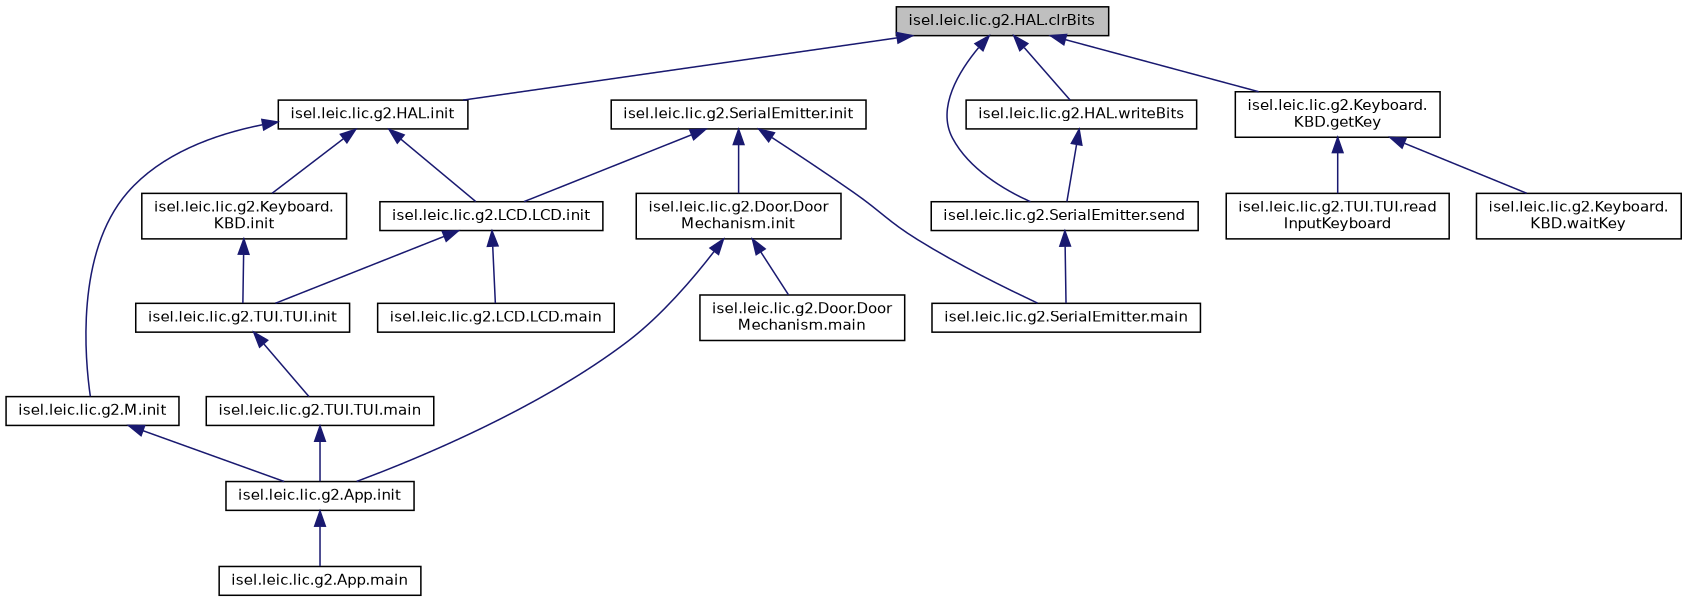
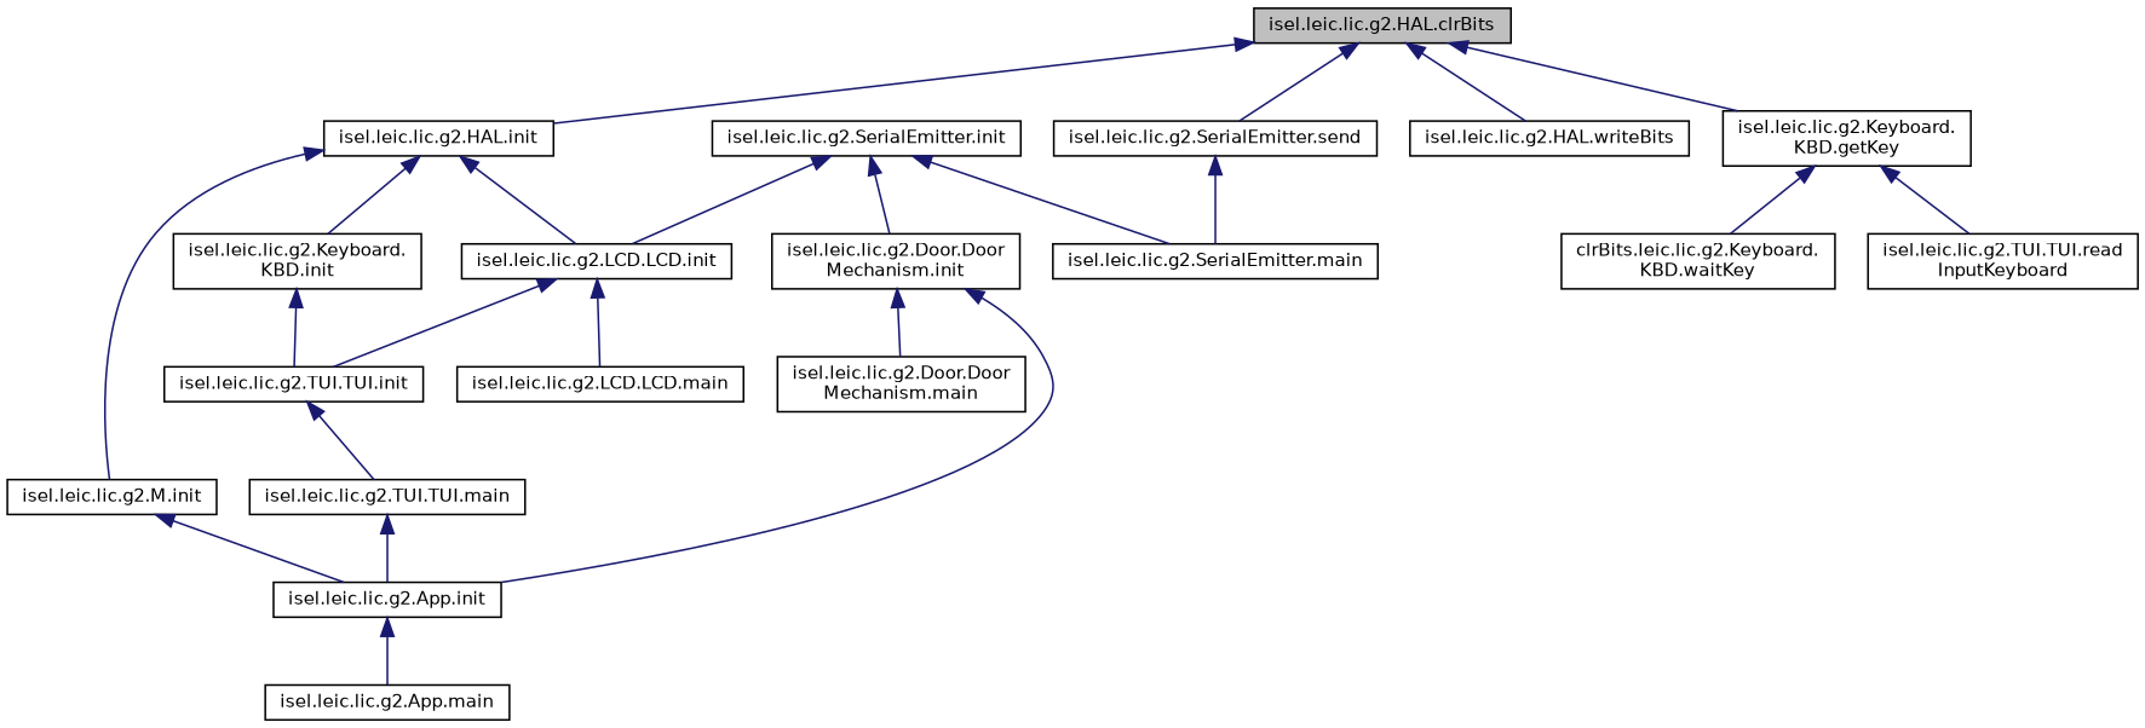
  digraph {
    fontname="DejaVu Sans"
    rankdir=TB
    node [color=black fillcolor=white fontname="DejaVu Sans" fontsize=10 shape=record style=filled]
    edge [color=midnightblue dir=back fontname="DejaVu Sans" fontsize=10 labelfontname=Helvetica labelfontsize=10 style=solid]
    n1 [fillcolor=grey75 fontcolor=black height=0.2 label="isel.leic.lic.g2.HAL.clrBits" width=0.4]
    n2 [height=0.2 label="isel.leic.lic.g2.Keyboard.\lKBD.getKey" width=0.4]
    n3 [height=0.2 label="isel.leic.lic.g2.HAL.init" width=0.4]
    n4 [height=0.2 label="isel.leic.lic.g2.SerialEmitter.send" width=0.4]
    n5 [height=0.2 label="isel.leic.lic.g2.HAL.writeBits" width=0.4]
    n6 [height=0.2 label="isel.leic.lic.g2.TUI.TUI.read\lInputKeyboard" width=0.4]
-   n7 [height=0.2 label="isel.leic.lic.g2.Keyboard.\lKBD.waitKey" width=0.4]
+   n7 [height=0.2 label="clrBits.leic.lic.g2.Keyboard.\lKBD.waitKey" width=0.4]
    n8 [height=0.2 label="isel.leic.lic.g2.M.init" width=0.4]
    n9 [height=0.2 label="isel.leic.lic.g2.LCD.LCD.init" width=0.4]
    n10 [height=0.2 label="isel.leic.lic.g2.Keyboard.\lKBD.init" width=0.4]
    n11 [height=0.2 label="isel.leic.lic.g2.SerialEmitter.main" width=0.4]
    n12 [height=0.2 label="isel.leic.lic.g2.App.init" width=0.4]
    n13 [height=0.2 label="isel.leic.lic.g2.SerialEmitter.init" width=0.4]
    n14 [height=0.2 label="isel.leic.lic.g2.Door.Door\lMechanism.init" width=0.4]
    n15 [height=0.2 label="isel.leic.lic.g2.TUI.TUI.init" width=0.4]
    n16 [height=0.2 label="isel.leic.lic.g2.LCD.LCD.main" width=0.4]
    n17 [height=0.2 label="isel.leic.lic.g2.App.main" width=0.4]
    n18 [height=0.2 label="isel.leic.lic.g2.Door.Door\lMechanism.main" width=0.4]
    n19 [height=0.2 label="isel.leic.lic.g2.TUI.TUI.main" width=0.4]
    n1 -> n2
    n1 -> n3
    n1 -> n4
    n1 -> n5
    n2 -> n6
    n2 -> n7
    n3 -> n8
    n3 -> n9
    n3 -> n10
    n4 -> n11
-   n5 -> n4
    n8 -> n12
    n9 -> n15
    n9 -> n16
    n10 -> n15
    n12 -> n17
    n13 -> n9
    n13 -> n11
    n13 -> n14
    n14 -> n12
    n14 -> n18
    n15 -> n19
    n19 -> n12
  }
